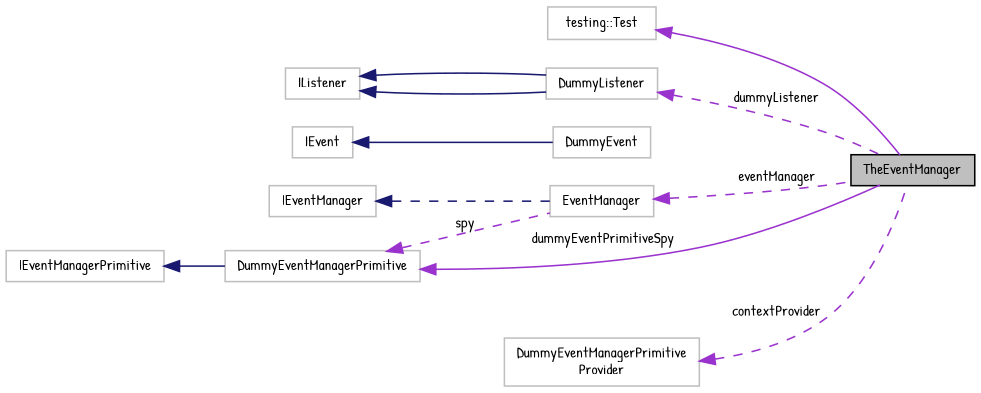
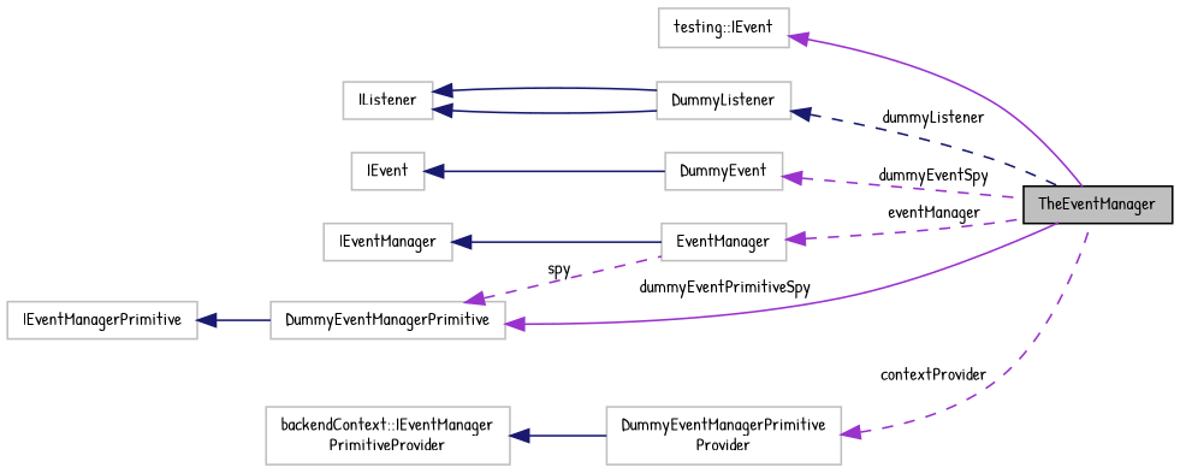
  digraph {
    fontname="Patrick Hand"
    rankdir=LR
    node [color=grey75 fillcolor=white fontname="Patrick Hand" fontsize=10 shape=record style=filled]
    edge [color=darkorchid3 dir=back fontname="Patrick Hand" fontsize=10 labelfontname=Helvetica labelfontsize=10 style=solid]
    n1 [color=black fillcolor=grey75 fontcolor=black height=0.2 label=TheEventManager width=0.4]
-   n2 [height=0.2 label="testing::Test" width=0.4]
+   n2 [height=0.2 label="testing::IEvent" width=0.4]
    n3 [height=0.2 label=DummyListener width=0.4]
    n4 [height=0.2 label=IListener width=0.4]
    n5 [height=0.2 label=DummyEvent width=0.4]
    n6 [height=0.2 label=IEvent width=0.4]
    n7 [height=0.2 label=EventManager width=0.4]
    n8 [height=0.2 label=IEventManager width=0.4]
    n9 [height=0.2 label="DummyEventManagerPrimitive\lProvider" width=0.4]
+   n10 [height=0.2 label="backendContext::IEventManager\lPrimitiveProvider" width=0.4]
    n11 [height=0.2 label=DummyEventManagerPrimitive width=0.4]
    n12 [height=0.2 label=IEventManagerPrimitive width=0.4]
    n2 -> n1
-   n3 -> n1 [label=" dummyListener" style=dashed]
+   n3 -> n1 [color=midnightblue label=" dummyListener" style=dashed]
    n4 -> n3 [color=midnightblue]
    n4 -> n3 [color=midnightblue]
+   n5 -> n1 [label=" dummyEventSpy" style=dashed]
    n6 -> n5 [color=midnightblue]
    n7 -> n1 [label=" eventManager" style=dashed]
-   n8 -> n7 [color=midnightblue style=dashed]
+   n8 -> n7 [color=midnightblue]
    n9 -> n1 [label=" contextProvider" style=dashed]
+   n10 -> n9 [color=midnightblue]
    n11 -> n1 [label=" dummyEventPrimitiveSpy"]
    n11 -> n7 [label=" spy" style=dashed]
    n12 -> n11 [color=midnightblue]
  }
